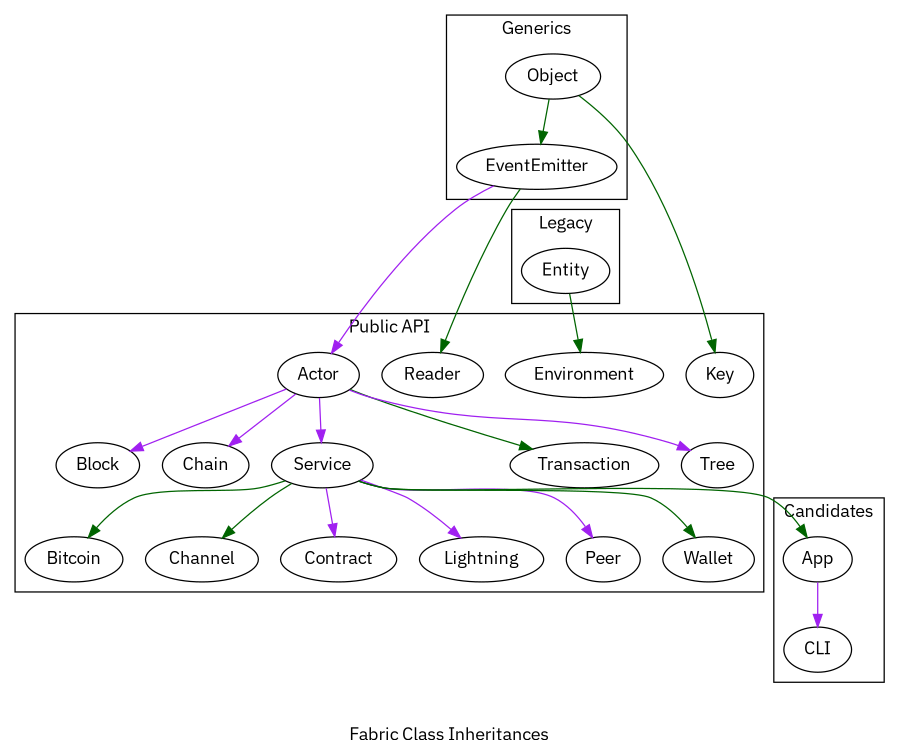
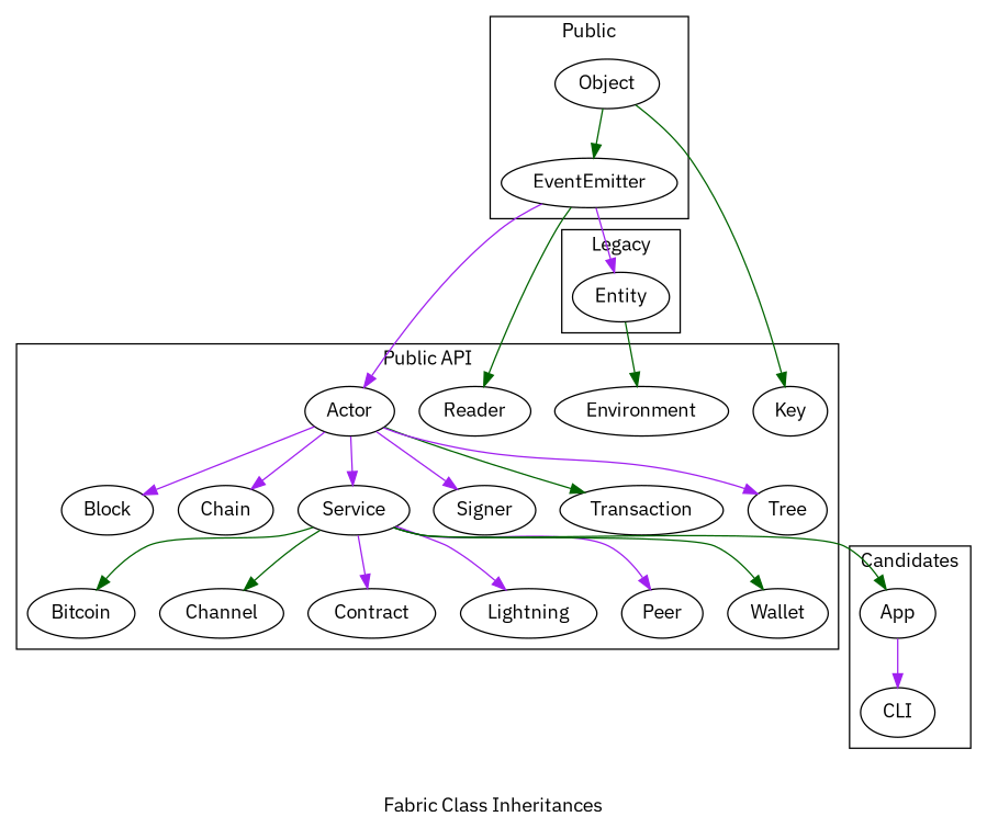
  digraph {
    fontname="IBM Plex Sans"
    label="Fabric Class Inheritances"
    rankdir=TB
    node [fontname="IBM Plex Sans"]
    edge [color=purple fontname="IBM Plex Sans"]
    Actor
    Block
    Bitcoin
    Chain
    Channel
    Contract
    Environment
    Key
    Lightning
    Peer
    Reader
    Service
+   Signer
    Transaction
    Tree
    Wallet
    Object
    EventEmitter
    App
    CLI
    Entity
    subgraph cluster_1 {
      label="Public API"
      Actor
      Block
      Bitcoin
      Chain
      Channel
      Contract
      Environment
      Key
      Lightning
      Peer
      Reader
      Service
+     Signer
      Transaction
      Tree
      Wallet
    }
    subgraph cluster_2 {
-     label=Generics
+     label=Public
      Object
      EventEmitter
    }
    subgraph cluster_3 {
      label=Candidates
      App
      CLI
    }
    subgraph cluster_4 {
      label=Legacy
      Entity
    }
    Actor -> Block
    Actor -> Chain
    Actor -> Service
+   Actor -> Signer
    Actor -> Transaction [color=darkgreen]
    Actor -> Tree
    Service -> Bitcoin [color=darkgreen]
    Service -> Channel [color=darkgreen]
    Service -> Contract
    Service -> Lightning
    Service -> Peer
    Service -> Wallet [color=darkgreen]
    Service -> App [color=darkgreen]
    Object -> Key [color=darkgreen]
    Object -> EventEmitter [color=darkgreen]
    EventEmitter -> Actor
    EventEmitter -> Reader [color=darkgreen]
+   EventEmitter -> Entity
    App -> CLI
    Entity -> Environment [color=darkgreen]
  }
